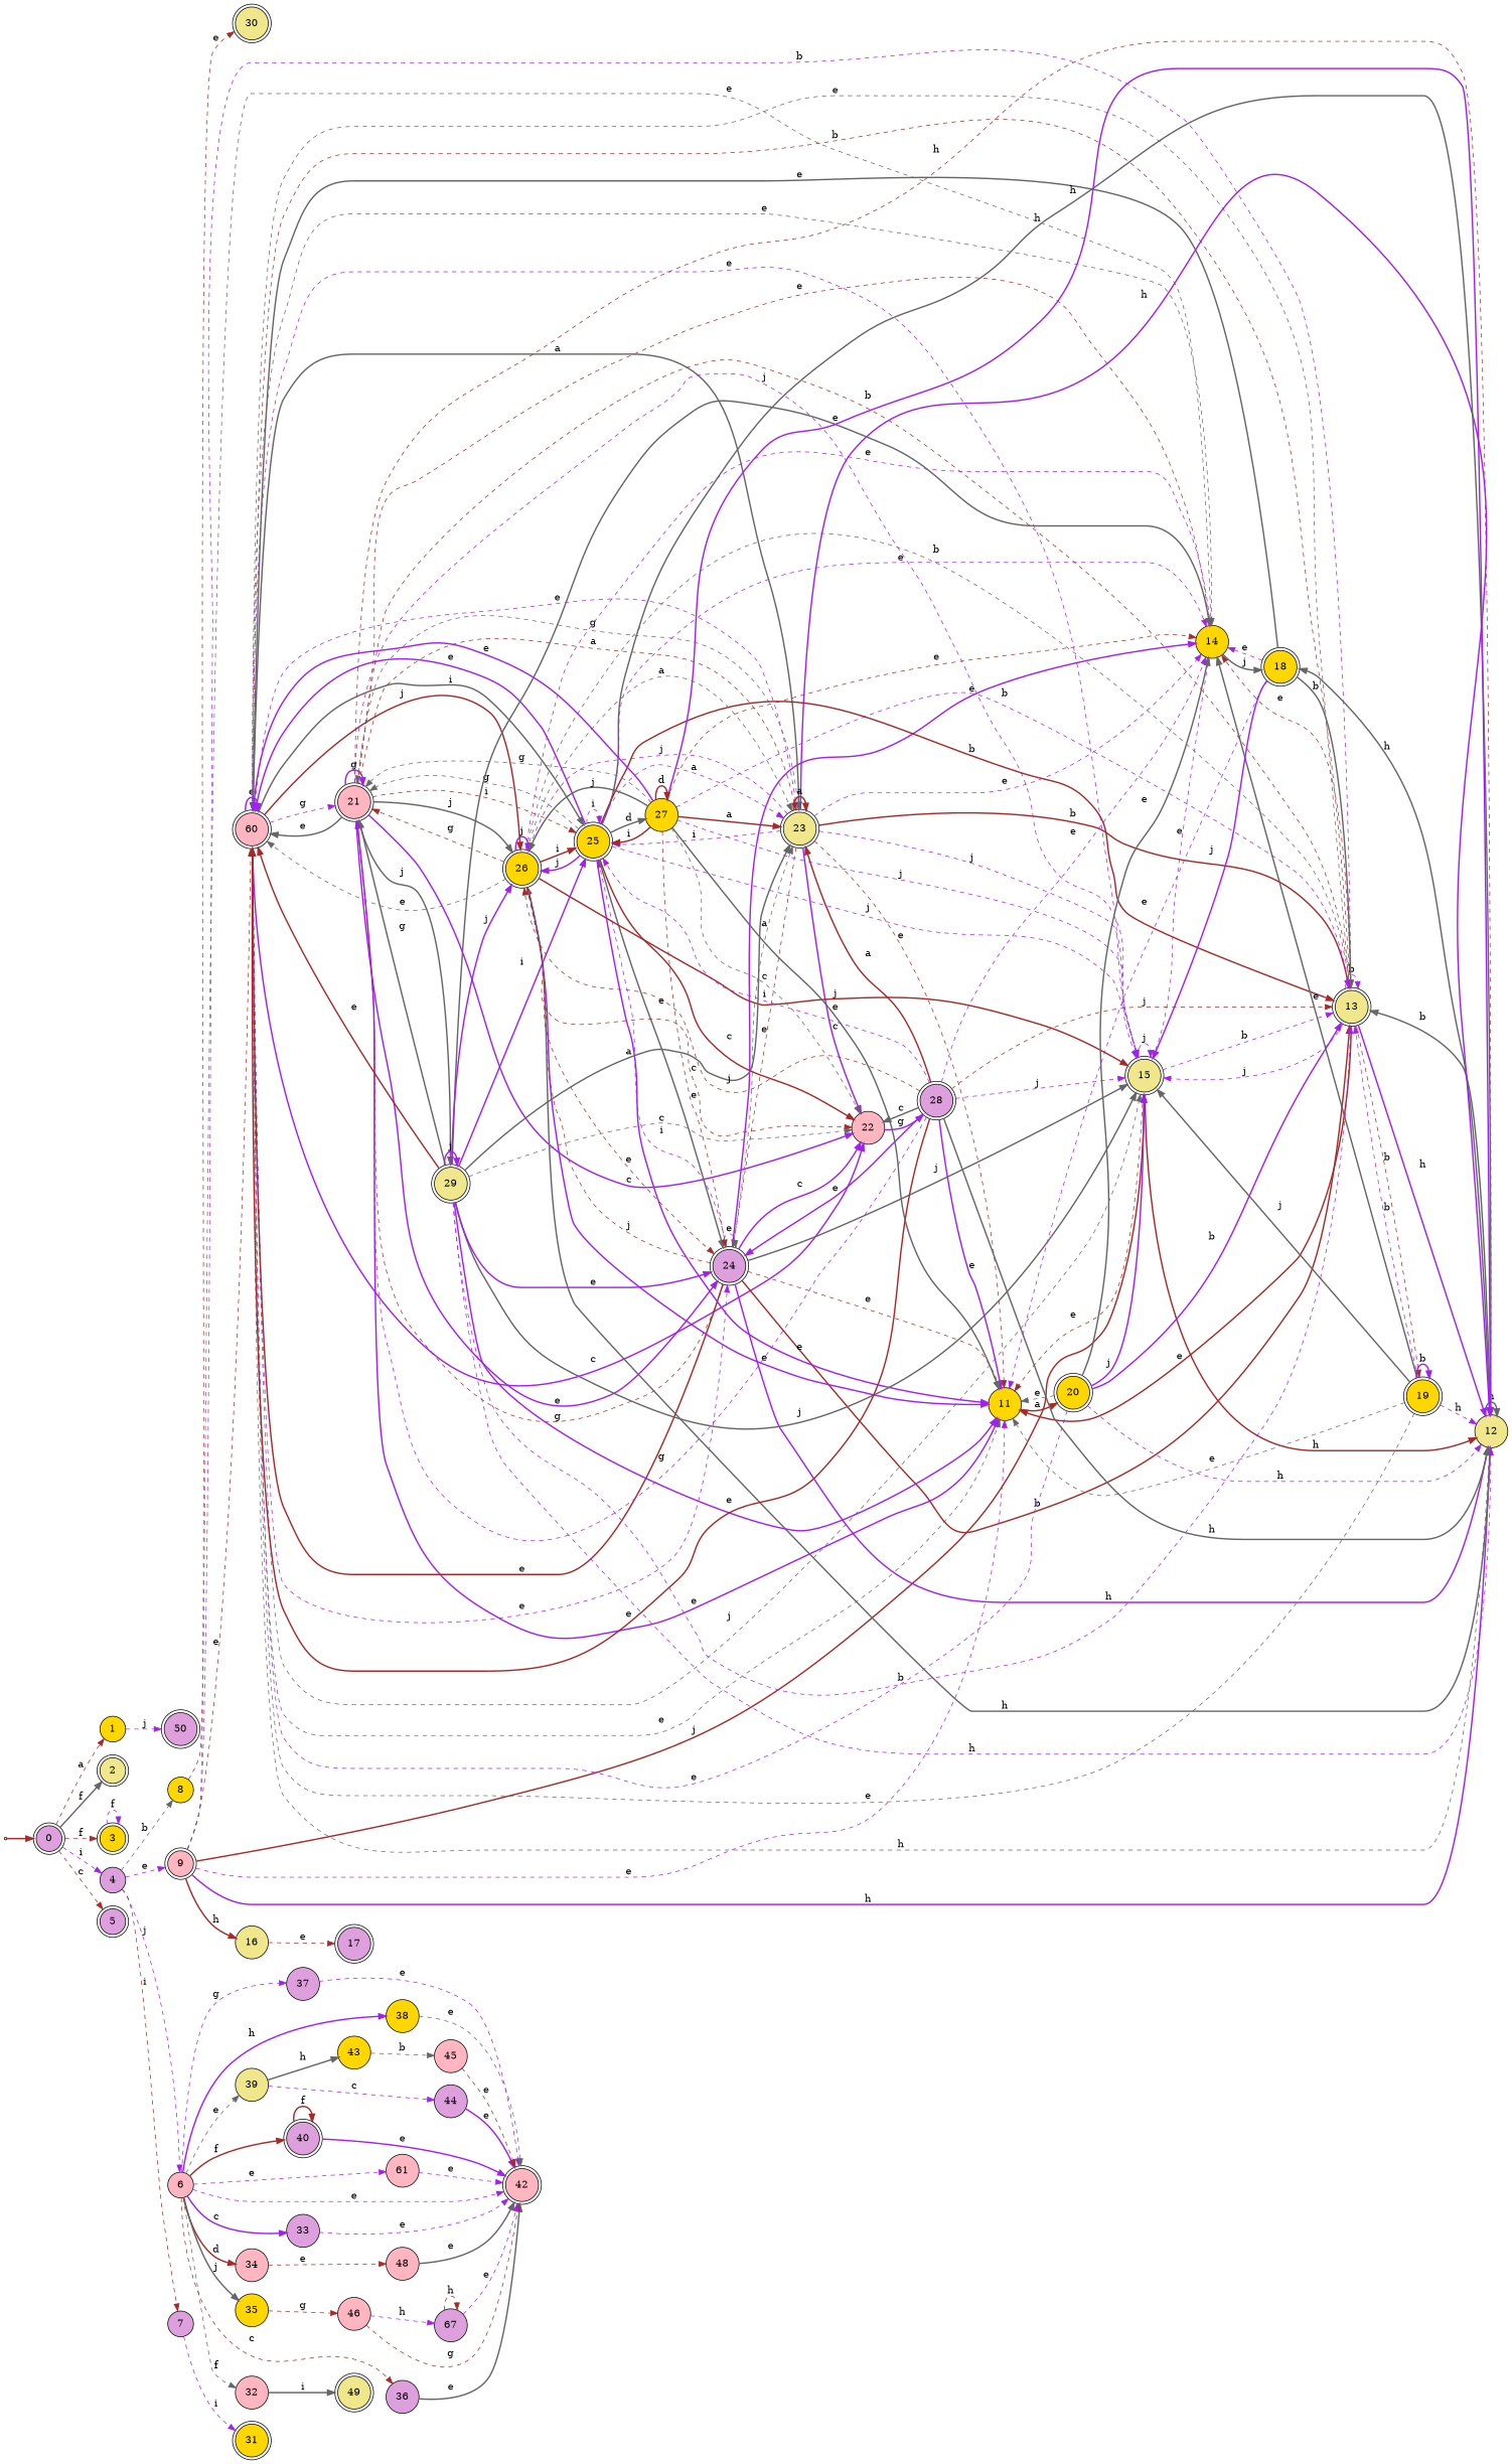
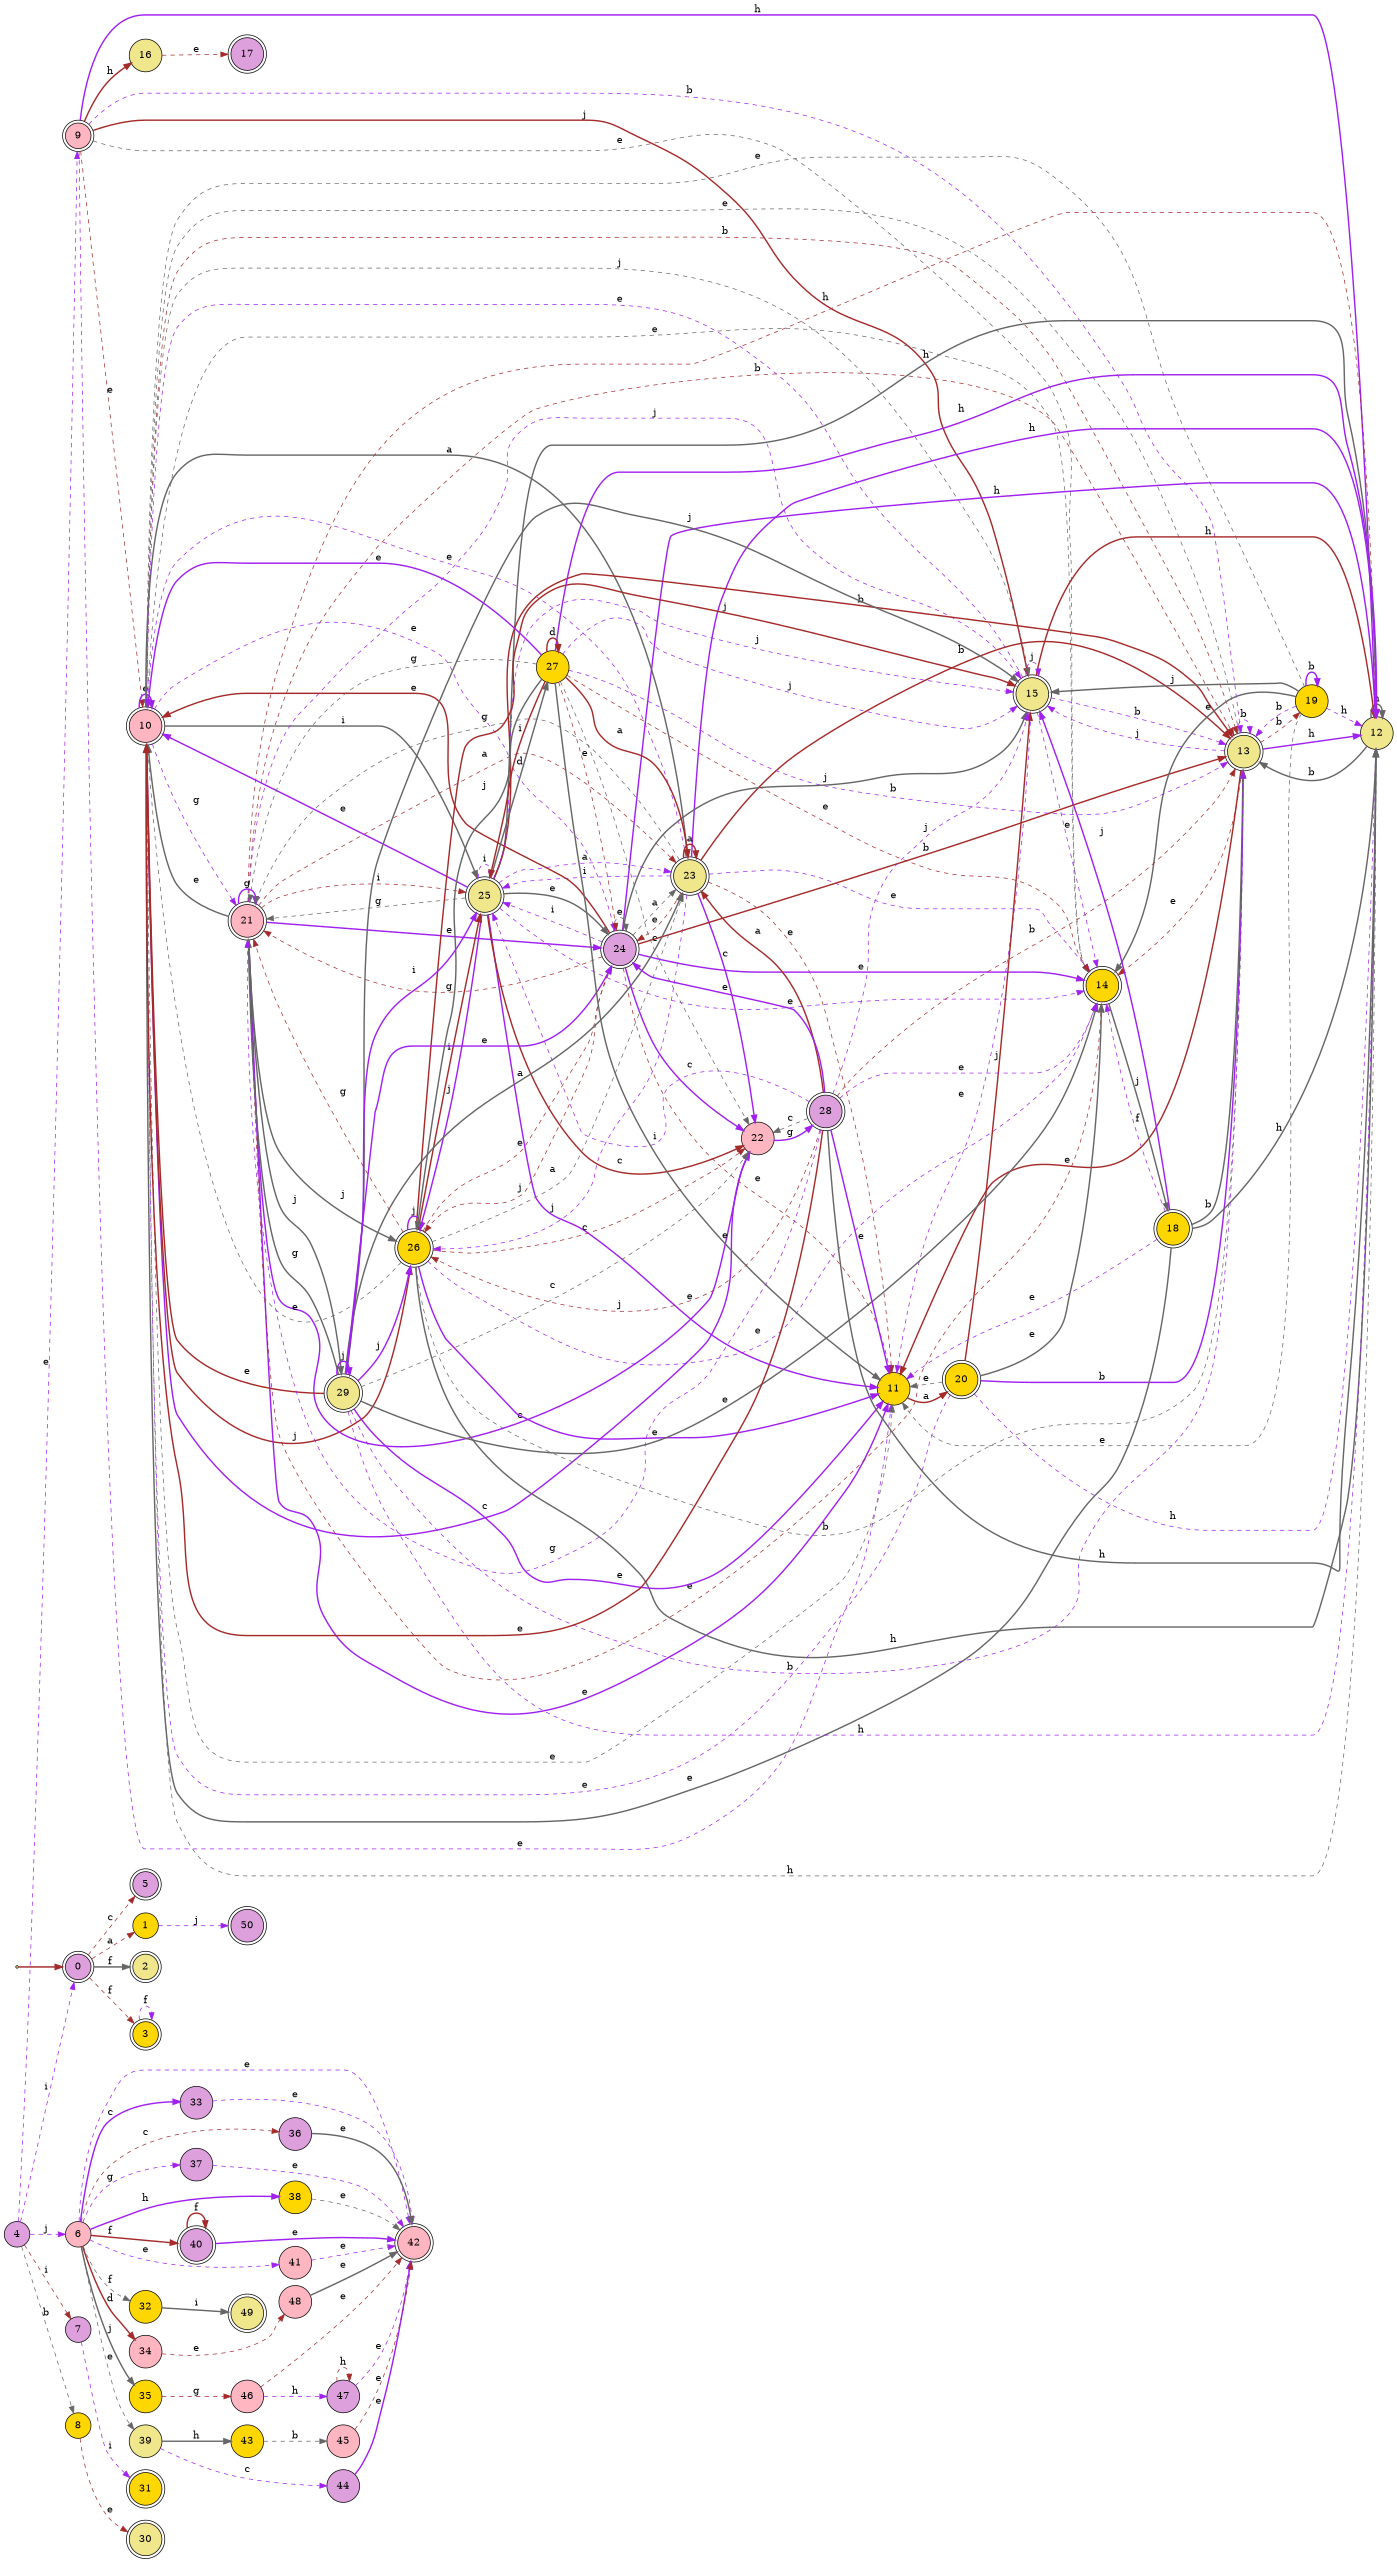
  digraph {
    rankdir=LR
    node [fillcolor=plum shape=circle style=filled]
    edge [color=purple style=dashed]
    dummy0 [fillcolor=khaki shape=point]
    0 [shape=doublecircle]
    1 [fillcolor=gold]
    2 [fillcolor=khaki shape=doublecircle]
    3 [fillcolor=gold shape=doublecircle]
    4
    5 [shape=doublecircle]
    50 [shape=doublecircle]
    6 [fillcolor=lightpink]
    7
    8 [fillcolor=gold]
    9 [fillcolor=lightpink shape=doublecircle]
-   32 [fillcolor=lightpink]
+   32 [fillcolor=gold]
    33
    34 [fillcolor=lightpink]
    35 [fillcolor=gold]
    36
    37
    38 [fillcolor=gold]
    39 [fillcolor=khaki]
    40 [shape=doublecircle]
-   41 [fillcolor=lightpink label=61]
+   41 [fillcolor=lightpink]
    42 [fillcolor=lightpink shape=doublecircle]
    31 [fillcolor=gold shape=doublecircle]
    30 [fillcolor=khaki shape=doublecircle]
-   10 [fillcolor=lightpink shape=doublecircle label=60]
+   10 [fillcolor=lightpink shape=doublecircle]
    11 [fillcolor=gold]
    12 [fillcolor=khaki]
    13 [fillcolor=khaki shape=doublecircle]
-   14 [fillcolor=gold]
+   14 [fillcolor=gold shape=doublecircle]
    15 [fillcolor=khaki shape=doublecircle]
    16 [fillcolor=khaki]
    49 [fillcolor=khaki shape=doublecircle]
    48 [fillcolor=lightpink]
    46 [fillcolor=lightpink]
    43 [fillcolor=gold]
    44
    21 [fillcolor=lightpink shape=doublecircle]
    22 [fillcolor=lightpink]
    23 [fillcolor=khaki shape=doublecircle]
    24 [shape=doublecircle]
-   25 [fillcolor=gold shape=doublecircle]
+   25 [fillcolor=khaki shape=doublecircle]
    26 [fillcolor=gold shape=doublecircle]
    20 [fillcolor=gold shape=doublecircle]
-   19 [fillcolor=gold shape=doublecircle]
+   19 [fillcolor=gold]
    18 [fillcolor=gold shape=doublecircle]
    17 [shape=doublecircle]
    29 [fillcolor=khaki shape=doublecircle]
    28 [shape=doublecircle]
    27 [fillcolor=gold]
-   47 [label=67]
+   47
    45 [fillcolor=lightpink]
    dummy0 -> 0 [color=brown style=bold]
    0 -> 1 [color=brown label=a]
    0 -> 2 [color=gray40 label=f style=bold]
    0 -> 3 [color=brown label=f]
-   0 -> 4 [label=i]
+   4 -> 0 [label=i]
    0 -> 5 [color=brown label=c]
    1 -> 50 [label=j]
    3 -> 3 [label=f]
    4 -> 6 [label=j]
    4 -> 7 [color=brown label=i]
    4 -> 8 [color=gray40 label=b]
    4 -> 9 [label=e]
    6 -> 32 [color=gray40 label=f]
    6 -> 33 [label=c style=bold]
    6 -> 34 [color=brown label=d style=bold]
    6 -> 35 [color=gray40 label=j style=bold]
    6 -> 36 [color=brown label=c]
    6 -> 37 [label=g]
    6 -> 38 [label=h style=bold]
    6 -> 39 [color=gray40 label=e]
    6 -> 40 [color=brown label=f style=bold]
    6 -> 41 [label=e]
    6 -> 42 [label=e]
    7 -> 31 [label=i]
    8 -> 30 [color=brown label=e]
    9 -> 10 [color=brown label=e]
    9 -> 11 [label=e]
    9 -> 12 [label=h style=bold]
    9 -> 13 [label=b]
    9 -> 14 [color=gray40 label=e]
    9 -> 15 [color=brown label=j style=bold]
    9 -> 16 [color=brown label=h style=bold]
    32 -> 49 [color=gray40 label=i style=bold]
    33 -> 42 [label=e]
    34 -> 48 [color=brown label=e]
    35 -> 46 [color=brown label=g]
    36 -> 42 [color=gray40 label=e style=bold]
    37 -> 42 [label=e]
    38 -> 42 [color=gray40 label=e]
    39 -> 43 [color=gray40 label=h style=bold]
    39 -> 44 [label=c]
    40 -> 40 [color=brown label=f style=bold]
    40 -> 42 [label=e style=bold]
    41 -> 42 [label=e]
    10 -> 10 [label=e style=bold]
    10 -> 11 [color=gray40 label=e]
    10 -> 12 [color=gray40 label=h]
    10 -> 13 [color=brown label=b]
    10 -> 14 [color=gray40 label=e]
    10 -> 15 [color=gray40 label=j]
    10 -> 21 [label=g]
    10 -> 22 [label=c style=bold]
    10 -> 23 [color=gray40 label=a style=bold]
    10 -> 24 [label=e]
    10 -> 25 [color=gray40 label=i style=bold]
    10 -> 26 [color=brown label=j style=bold]
    11 -> 20 [color=brown label=a style=bold]
    12 -> 12 [color=gray40 label=h style=bold]
    12 -> 13 [color=gray40 label=b style=bold]
    13 -> 10 [color=gray40 label=e]
    13 -> 11 [color=brown label=e style=bold]
    13 -> 12 [label=h style=bold]
    13 -> 13 [label=b]
    13 -> 14 [color=brown label=e]
    13 -> 15 [label=j]
    13 -> 19 [color=brown label=b]
    14 -> 18 [color=gray40 label=j style=bold]
    15 -> 10 [label=e]
-   15 -> 11 [color=brown label=e]
+   15 -> 11 [label=e]
    15 -> 12 [color=brown label=h style=bold]
    15 -> 13 [label=b]
    15 -> 14 [label=e]
    15 -> 15 [label=j]
    16 -> 17 [color=brown label=e]
    48 -> 42 [color=gray40 label=e style=bold]
-   46 -> 42 [color=brown label=g]
+   46 -> 42 [color=brown label=e]
    46 -> 47 [label=h]
    43 -> 45 [color=gray40 label=b]
    44 -> 42 [label=e style=bold]
    21 -> 10 [color=gray40 label=e style=bold]
    21 -> 11 [label=e style=bold]
    21 -> 12 [color=brown label=h]
    21 -> 13 [color=brown label=b]
    21 -> 14 [color=brown label=e]
    21 -> 15 [label=j]
    21 -> 21 [label=g style=bold]
    21 -> 22 [label=c style=bold]
    21 -> 23 [color=brown label=a]
    21 -> 24 [label=e style=bold]
    21 -> 25 [color=brown label=i]
    21 -> 26 [color=gray40 label=j style=bold]
    21 -> 29 [color=gray40 label=j style=bold]
    22 -> 28 [label=g style=bold]
    23 -> 10 [label=e]
    23 -> 11 [color=brown label=e]
    23 -> 12 [label=h style=bold]
    23 -> 13 [color=brown label=b style=bold]
    23 -> 14 [label=e]
-   23 -> 15 [label=j]
    23 -> 21 [color=gray40 label=g]
    23 -> 22 [label=c style=bold]
    23 -> 23 [color=brown label=a style=bold]
    23 -> 24 [color=brown label=e]
    23 -> 25 [label=i]
    23 -> 26 [label=j]
    24 -> 10 [color=brown label=e style=bold]
    24 -> 11 [color=brown label=e]
    24 -> 12 [label=h style=bold]
    24 -> 13 [color=brown label=b style=bold]
    24 -> 14 [label=e style=bold]
    24 -> 15 [color=gray40 label=j style=bold]
    24 -> 21 [color=brown label=g]
    24 -> 22 [label=c style=bold]
    24 -> 23 [color=gray40 label=a]
    24 -> 24 [color=gray40 label=e]
    24 -> 25 [label=i]
    24 -> 26 [color=brown label=j]
    25 -> 10 [label=e style=bold]
    25 -> 11 [label=e style=bold]
    25 -> 12 [color=gray40 label=h style=bold]
    25 -> 13 [color=brown label=b style=bold]
    25 -> 14 [label=e]
    25 -> 15 [label=j]
    25 -> 21 [color=gray40 label=g]
    25 -> 22 [color=brown label=c style=bold]
    25 -> 23 [label=a]
    25 -> 24 [color=gray40 label=e style=bold]
    25 -> 25 [label=i]
    25 -> 26 [label=j style=bold]
    25 -> 27 [color=gray40 label=d style=bold]
    26 -> 10 [color=gray40 label=e]
    26 -> 11 [label=e style=bold]
    26 -> 12 [color=gray40 label=h style=bold]
    26 -> 13 [color=gray40 label=b]
    26 -> 14 [label=e]
    26 -> 15 [color=brown label=j style=bold]
    26 -> 21 [color=brown label=g]
    26 -> 22 [color=brown label=c]
    26 -> 23 [color=gray40 label=a]
    26 -> 24 [color=brown label=e]
    26 -> 25 [color=brown label=i style=bold]
    26 -> 26 [label=j style=bold]
    20 -> 10 [label=e]
    20 -> 11 [color=gray40 label=e]
    20 -> 12 [label=h]
    20 -> 13 [label=b style=bold]
    20 -> 14 [color=gray40 label=e style=bold]
-   20 -> 15 [label=j style=bold]
+   20 -> 15 [color=brown label=j style=bold]
    19 -> 10 [color=gray40 label=e]
    19 -> 11 [color=gray40 label=e]
    19 -> 12 [label=h]
    19 -> 13 [label=b]
    19 -> 14 [color=gray40 label=e style=bold]
    19 -> 15 [color=gray40 label=j style=bold]
    19 -> 19 [label=b style=bold]
    18 -> 10 [color=gray40 label=e style=bold]
    18 -> 11 [label=e]
-   12 -> 18 [color=gray40 label=h style=bold]
+   18 -> 12 [color=gray40 label=h style=bold]
    18 -> 13 [color=gray40 label=b style=bold]
-   18 -> 14 [label=e]
+   18 -> 14 [label=f]
    18 -> 15 [label=j style=bold]
    29 -> 10 [color=brown label=e style=bold]
    29 -> 11 [label=e style=bold]
    29 -> 12 [label=h]
    29 -> 13 [label=b]
    29 -> 14 [color=gray40 label=e style=bold]
    29 -> 15 [color=gray40 label=j style=bold]
    29 -> 21 [color=gray40 label=g style=bold]
    29 -> 22 [color=gray40 label=c]
    29 -> 23 [color=gray40 label=a style=bold]
    29 -> 24 [label=e style=bold]
    29 -> 25 [label=i style=bold]
    29 -> 26 [label=j style=bold]
    29 -> 29 [label=j style=bold]
    28 -> 10 [color=brown label=e style=bold]
    28 -> 11 [label=e style=bold]
    28 -> 12 [color=gray40 label=h style=bold]
-   28 -> 13 [color=brown label=j]
+   28 -> 13 [color=brown label=b]
    28 -> 14 [label=e]
    28 -> 15 [label=j]
    28 -> 21 [label=g]
-   28 -> 22 [color=gray40 label=c style=bold]
+   28 -> 22 [color=gray40 label=c]
    28 -> 23 [color=brown label=a style=bold]
    28 -> 24 [label=e style=bold]
    28 -> 25 [label=i]
    28 -> 26 [color=brown label=j]
    27 -> 10 [label=e style=bold]
    27 -> 11 [color=gray40 label=e style=bold]
    27 -> 12 [label=h style=bold]
    27 -> 13 [label=b]
    27 -> 14 [color=brown label=e]
    27 -> 15 [label=j]
    27 -> 21 [color=gray40 label=g]
    27 -> 22 [color=gray40 label=c]
    27 -> 23 [color=brown label=a style=bold]
    27 -> 24 [color=brown label=e]
    27 -> 25 [color=brown label=i style=bold]
    27 -> 26 [color=gray40 label=j style=bold]
    27 -> 27 [color=brown label=d style=bold]
    47 -> 42 [label=e]
    47 -> 47 [color=brown label=h]
    45 -> 42 [color=brown label=e]
  }
